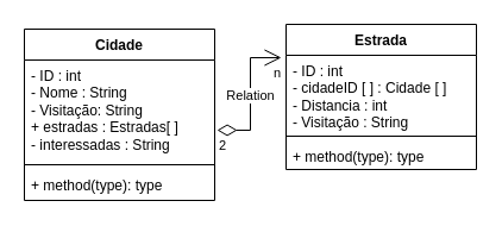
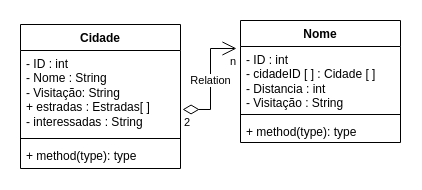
  <mxCell id="0" />
  <mxCell id="1" parent="0" />
  <mxCell id="2" value="Cidade" style="swimlane;fontStyle=1;align=center;verticalAlign=top;childLayout=stackLayout;horizontal=1;startSize=26;horizontalStack=0;resizeParent=1;resizeParentMax=0;resizeLast=0;collapsible=1;marginBottom=0;whiteSpace=wrap;html=1;" vertex="1" parent="1"><mxGeometry x="20" y="24" width="160" height="144" as="geometry" /></mxCell>
  <mxCell id="3" value="- ID : int&lt;br&gt;- Nome : String&lt;br&gt;- Visitação: String&lt;br&gt;+ estradas : Estradas[ ]&lt;br&gt;- interessadas : String" style="text;strokeColor=none;fillColor=none;align=left;verticalAlign=top;spacingLeft=4;spacingRight=4;overflow=hidden;rotatable=0;points=[[0,0.5],[1,0.5]];portConstraint=eastwest;whiteSpace=wrap;html=1;" vertex="1" parent="2"><mxGeometry y="26" width="160" height="84" as="geometry" /></mxCell>
  <mxCell id="4" value="" style="line;strokeWidth=1;fillColor=none;align=left;verticalAlign=middle;spacingTop=-1;spacingLeft=3;spacingRight=3;rotatable=0;labelPosition=right;points=[];portConstraint=eastwest;strokeColor=inherit;" vertex="1" parent="2"><mxGeometry y="110" width="160" height="8" as="geometry" /></mxCell>
  <mxCell id="5" value="+ method(type): type" style="text;strokeColor=none;fillColor=none;align=left;verticalAlign=top;spacingLeft=4;spacingRight=4;overflow=hidden;rotatable=0;points=[[0,0.5],[1,0.5]];portConstraint=eastwest;whiteSpace=wrap;html=1;" vertex="1" parent="2"><mxGeometry y="118" width="160" height="26" as="geometry" /></mxCell>
- <mxCell id="6" value="Estrada" style="swimlane;fontStyle=1;align=center;verticalAlign=top;childLayout=stackLayout;horizontal=1;startSize=26;horizontalStack=0;resizeParent=1;resizeParentMax=0;resizeLast=0;collapsible=1;marginBottom=0;whiteSpace=wrap;html=1;" vertex="1" parent="1"><mxGeometry x="240" y="20" width="160" height="122" as="geometry" /></mxCell>
+ <mxCell id="6" value="Nome" style="swimlane;fontStyle=1;align=center;verticalAlign=top;childLayout=stackLayout;horizontal=1;startSize=26;horizontalStack=0;resizeParent=1;resizeParentMax=0;resizeLast=0;collapsible=1;marginBottom=0;whiteSpace=wrap;html=1;" vertex="1" parent="1"><mxGeometry x="240" y="20" width="160" height="122" as="geometry" /></mxCell>
  <mxCell id="7" value="- ID : int&lt;br&gt;- cidadeID [ ] : Cidade [ ]&lt;br&gt;- Distancia : int&lt;br&gt;- Visitação : String" style="text;strokeColor=none;fillColor=none;align=left;verticalAlign=top;spacingLeft=4;spacingRight=4;overflow=hidden;rotatable=0;points=[[0,0.5],[1,0.5]];portConstraint=eastwest;whiteSpace=wrap;html=1;" vertex="1" parent="6"><mxGeometry y="26" width="160" height="64" as="geometry" /></mxCell>
  <mxCell id="8" value="" style="line;strokeWidth=1;fillColor=none;align=left;verticalAlign=middle;spacingTop=-1;spacingLeft=3;spacingRight=3;rotatable=0;labelPosition=right;points=[];portConstraint=eastwest;strokeColor=inherit;" vertex="1" parent="6"><mxGeometry y="90" width="160" height="8" as="geometry" /></mxCell>
  <mxCell id="9" value="+ method(type): type" style="text;strokeColor=none;fillColor=none;align=left;verticalAlign=top;spacingLeft=4;spacingRight=4;overflow=hidden;rotatable=0;points=[[0,0.5],[1,0.5]];portConstraint=eastwest;whiteSpace=wrap;html=1;" vertex="1" parent="6"><mxGeometry y="98" width="160" height="24" as="geometry" /></mxCell>
  <mxCell id="10" value="Relation" style="endArrow=open;html=1;endSize=12;startArrow=diamondThin;startSize=14;startFill=0;edgeStyle=orthogonalEdgeStyle;rounded=0;exitX=1.013;exitY=0.702;exitDx=0;exitDy=0;exitPerimeter=0;entryX=-0.025;entryY=0.031;entryDx=0;entryDy=0;entryPerimeter=0;" edge="1" parent="1" source="3" target="7"><mxGeometry relative="1" as="geometry"><mxPoint x="270" y="204" as="sourcePoint" /><mxPoint x="430" y="204" as="targetPoint" /></mxGeometry></mxCell>
  <mxCell id="11" value="2" style="edgeLabel;resizable=0;html=1;align=left;verticalAlign=top;" connectable="0" vertex="1" parent="10"><mxGeometry x="-1" relative="1" as="geometry" /></mxCell>
  <mxCell id="12" value="n" style="edgeLabel;resizable=0;html=1;align=right;verticalAlign=top;" connectable="0" vertex="1" parent="10"><mxGeometry x="1" relative="1" as="geometry" /></mxCell>
